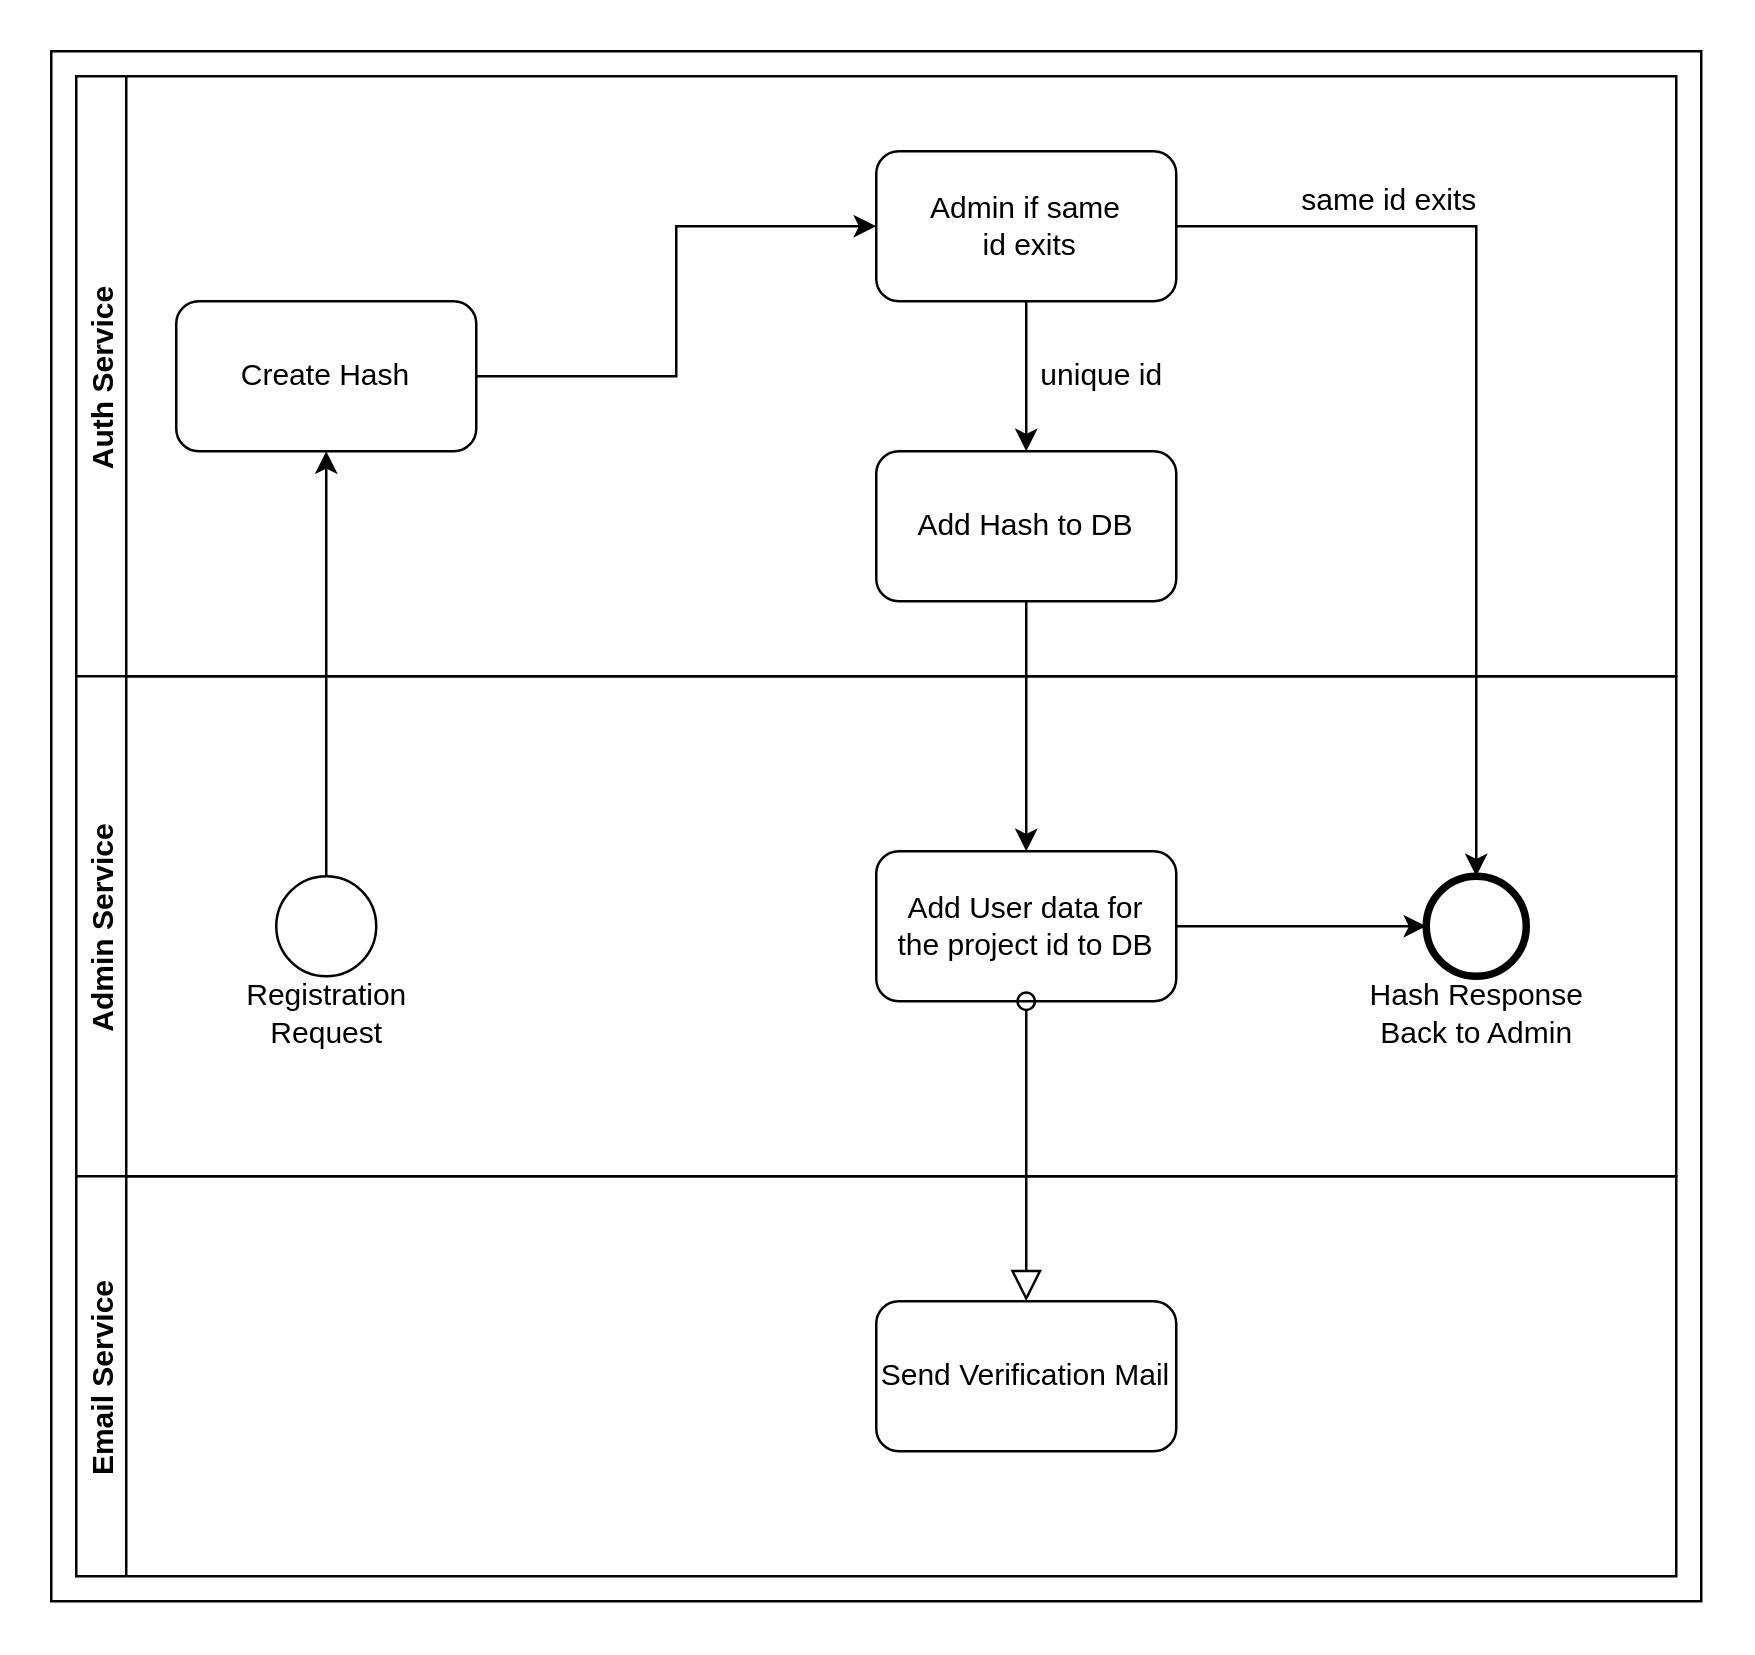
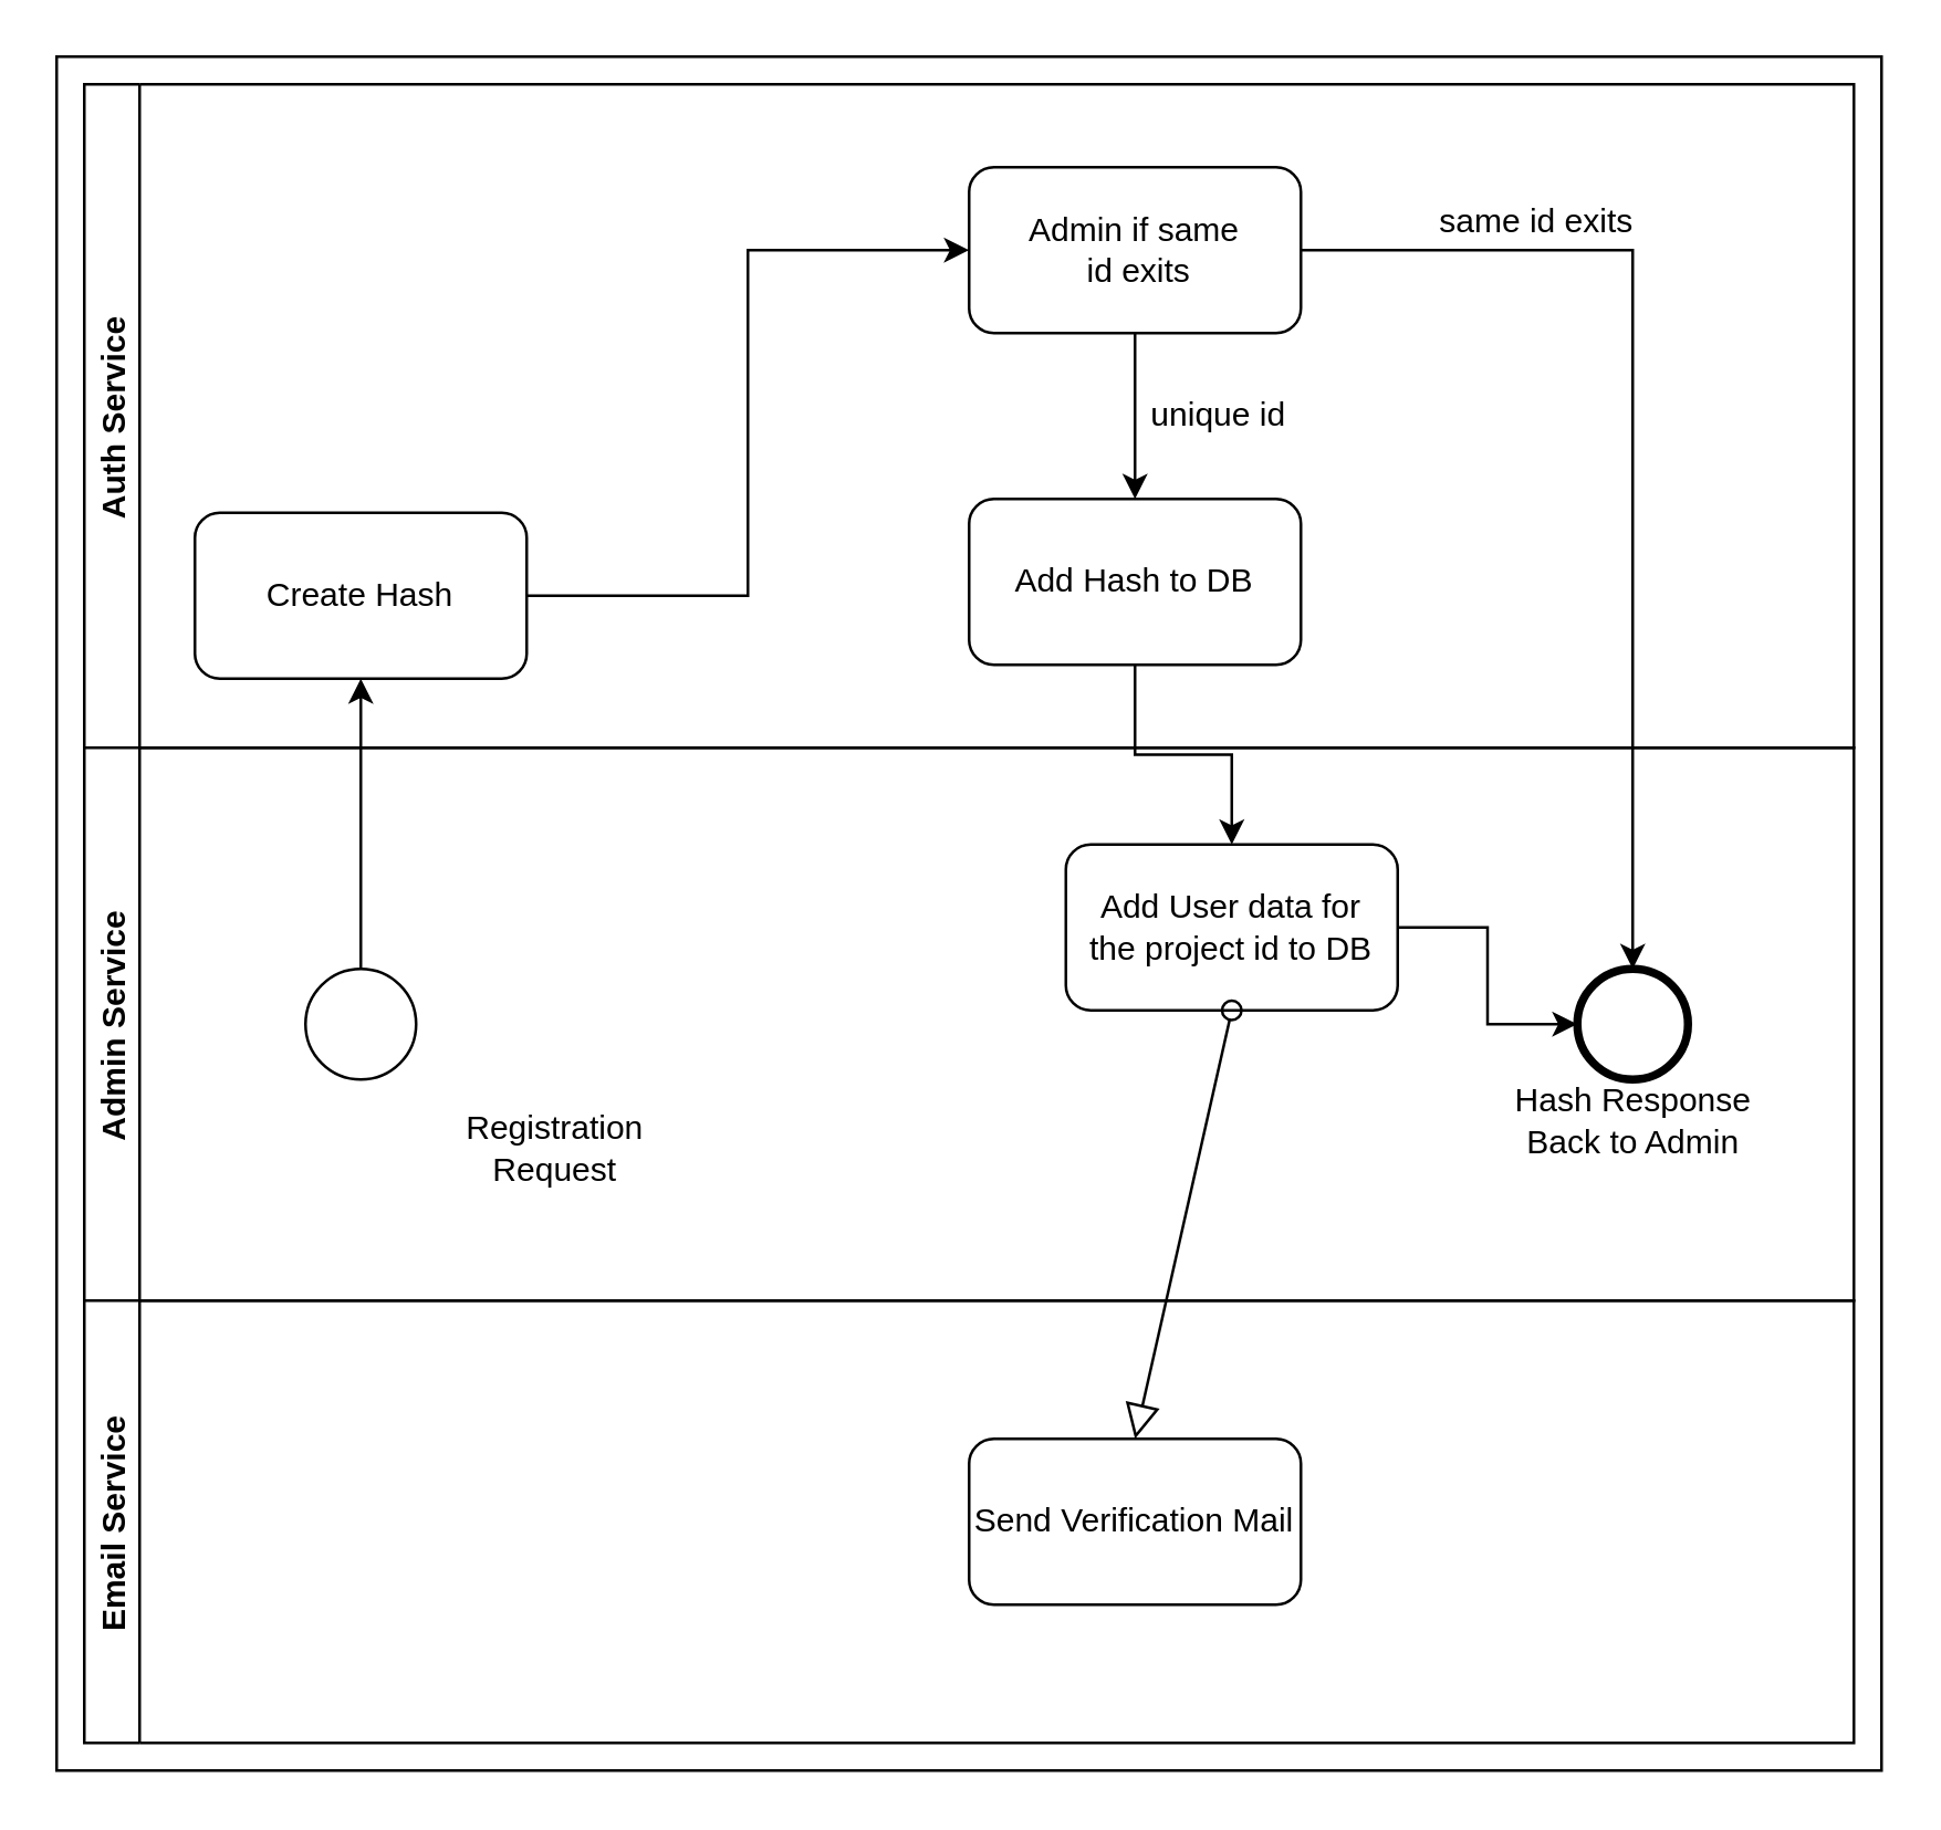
  <mxCell id="0" />
  <mxCell id="1" parent="0" />
  <mxCell id="2" value="Auth Service" style="swimlane;startSize=20;horizontal=0;" parent="1" vertex="1"><mxGeometry x="30" y="30" width="640" height="240" as="geometry" /></mxCell>
  <mxCell id="3" style="edgeStyle=orthogonalEdgeStyle;rounded=0;orthogonalLoop=1;jettySize=auto;html=1;entryX=0;entryY=0.5;entryDx=0;entryDy=0;" parent="2" source="4" target="6" edge="1"><mxGeometry relative="1" as="geometry" /></mxCell>
- <mxCell id="4" value="Create Hash" style="shape=ext;rounded=1;html=1;whiteSpace=wrap;fillColor=none;" parent="2" vertex="1"><mxGeometry x="40" y="90" width="120" height="60" as="geometry" /></mxCell>
+ <mxCell id="4" value="Create Hash" style="shape=ext;rounded=1;html=1;whiteSpace=wrap;fillColor=none;" parent="2" vertex="1"><mxGeometry x="40" y="155" width="120" height="60" as="geometry" /></mxCell>
  <mxCell id="5" style="edgeStyle=orthogonalEdgeStyle;rounded=0;orthogonalLoop=1;jettySize=auto;html=1;entryX=0.5;entryY=0;entryDx=0;entryDy=0;" parent="2" source="6" target="7" edge="1"><mxGeometry relative="1" as="geometry" /></mxCell>
  <mxCell id="6" value="Admin if same&lt;br&gt;&amp;nbsp;id exits" style="shape=ext;rounded=1;html=1;whiteSpace=wrap;fillColor=none;" parent="2" vertex="1"><mxGeometry x="320" y="30" width="120" height="60" as="geometry" /></mxCell>
  <mxCell id="7" value="Add Hash to DB" style="shape=ext;rounded=1;html=1;whiteSpace=wrap;fillColor=none;" parent="2" vertex="1"><mxGeometry x="320" y="150" width="120" height="60" as="geometry" /></mxCell>
  <mxCell id="8" value="unique id" style="text;html=1;align=center;verticalAlign=middle;resizable=0;points=[];autosize=1;rotation=0;" parent="2" vertex="1"><mxGeometry x="380" y="110" width="60" height="20" as="geometry" /></mxCell>
  <mxCell id="9" value="same id exits" style="text;html=1;align=center;verticalAlign=middle;resizable=0;points=[];autosize=1;" parent="2" vertex="1"><mxGeometry x="480" y="40" width="90" height="20" as="geometry" /></mxCell>
  <mxCell id="10" value="" style="rounded=0;whiteSpace=wrap;html=1;fillColor=none;" parent="1" vertex="1"><mxGeometry x="20" y="20" width="660" height="620" as="geometry" /></mxCell>
  <mxCell id="11" value="Admin Service" style="swimlane;startSize=20;horizontal=0;" parent="1" vertex="1"><mxGeometry x="30" y="270" width="640" height="200" as="geometry" /></mxCell>
  <mxCell id="12" style="edgeStyle=orthogonalEdgeStyle;rounded=0;orthogonalLoop=1;jettySize=auto;html=1;" parent="11" source="13" target="14" edge="1"><mxGeometry relative="1" as="geometry" /></mxCell>
- <mxCell id="13" value="Add User&amp;nbsp;data for &lt;br&gt;the project id to DB" style="shape=ext;rounded=1;html=1;whiteSpace=wrap;fillColor=none;" parent="11" vertex="1"><mxGeometry x="320" y="70" width="120" height="60" as="geometry" /></mxCell>
+ <mxCell id="13" value="Add User&amp;nbsp;data for &lt;br&gt;the project id to DB" style="shape=ext;rounded=1;html=1;whiteSpace=wrap;fillColor=none;" parent="11" vertex="1"><mxGeometry x="355" y="35" width="120" height="60" as="geometry" /></mxCell>
  <mxCell id="14" value="" style="shape=mxgraph.bpmn.shape;html=1;verticalLabelPosition=bottom;labelBackgroundColor=#ffffff;verticalAlign=top;align=center;perimeter=ellipsePerimeter;outlineConnect=0;outline=end;symbol=general;fillColor=none;" parent="11" vertex="1"><mxGeometry x="540" y="80" width="40" height="40" as="geometry" /></mxCell>
  <mxCell id="15" value="Hash Response&lt;br&gt;Back to Admin" style="text;html=1;align=center;verticalAlign=middle;resizable=0;points=[];autosize=1;" parent="11" vertex="1"><mxGeometry x="510" y="120" width="100" height="30" as="geometry" /></mxCell>
- <mxCell id="16" value="Registration &lt;br&gt;Request" style="text;html=1;align=center;verticalAlign=middle;resizable=0;points=[];autosize=1;" parent="11" vertex="1"><mxGeometry x="60" y="120" width="80" height="30" as="geometry" /></mxCell>
+ <mxCell id="16" value="Registration &lt;br&gt;Request" style="text;html=1;align=center;verticalAlign=middle;resizable=0;points=[];autosize=1;" parent="11" vertex="1"><mxGeometry x="130" y="130" width="80" height="30" as="geometry" /></mxCell>
  <mxCell id="17" value="" style="shape=mxgraph.bpmn.shape;html=1;verticalLabelPosition=bottom;labelBackgroundColor=#ffffff;verticalAlign=top;align=center;perimeter=ellipsePerimeter;outlineConnect=0;outline=standard;symbol=general;fillColor=none;" parent="11" vertex="1"><mxGeometry x="80" y="80" width="40" height="40" as="geometry" /></mxCell>
  <mxCell id="18" style="edgeStyle=orthogonalEdgeStyle;rounded=0;orthogonalLoop=1;jettySize=auto;html=1;" parent="1" source="6" target="14" edge="1"><mxGeometry relative="1" as="geometry" /></mxCell>
  <mxCell id="19" style="edgeStyle=orthogonalEdgeStyle;rounded=0;orthogonalLoop=1;jettySize=auto;html=1;entryX=0.5;entryY=0;entryDx=0;entryDy=0;" parent="1" source="7" target="13" edge="1"><mxGeometry relative="1" as="geometry" /></mxCell>
  <mxCell id="20" value="Email Service" style="swimlane;startSize=20;horizontal=0;" parent="1" vertex="1"><mxGeometry x="30" y="470" width="640" height="160" as="geometry" /></mxCell>
  <mxCell id="21" value="Send Verification Mail" style="shape=ext;rounded=1;html=1;whiteSpace=wrap;fillColor=none;" parent="20" vertex="1"><mxGeometry x="320" y="50" width="120" height="60" as="geometry" /></mxCell>
  <mxCell id="22" value="" style="startArrow=oval;startFill=0;startSize=7;endArrow=block;endFill=0;endSize=10;dashed=0;html=1;entryX=0.5;entryY=0;entryDx=0;entryDy=0;exitX=0.5;exitY=1;exitDx=0;exitDy=0;" parent="1" source="13" target="21" edge="1"><mxGeometry width="100" relative="1" as="geometry"><mxPoint x="150" y="480" as="sourcePoint" /><mxPoint x="250" y="480" as="targetPoint" /></mxGeometry></mxCell>
  <mxCell id="23" style="edgeStyle=orthogonalEdgeStyle;rounded=0;orthogonalLoop=1;jettySize=auto;html=1;entryX=0.5;entryY=1;entryDx=0;entryDy=0;" edge="1" parent="1" source="17" target="4"><mxGeometry relative="1" as="geometry" /></mxCell>
